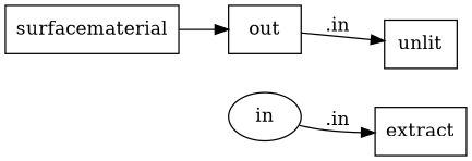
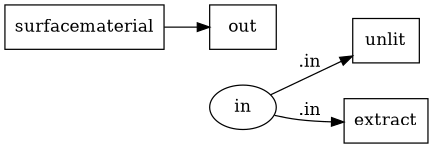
  digraph {
    rankdir=LR
    node [shape=box]
    n1 [label=surfacematerial]
    n2 [label=out]
    n3 [label=unlit]
    n4 [label=in shape=ellipse]
    n5 [label=extract]
    n1 -> n2
-   n2 -> n3 [label=".in"]
+   n4 -> n3 [label=".in"]
    n4 -> n5 [label=".in"]
  }
